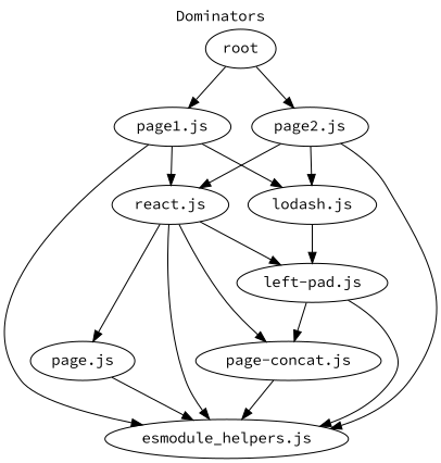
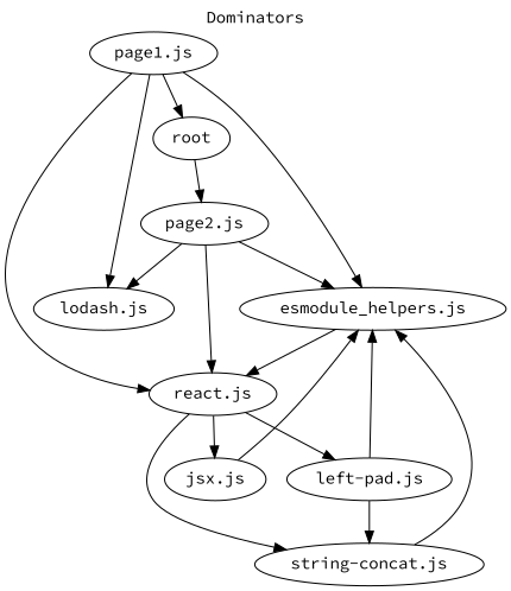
  digraph {
    fontname="Source Code Pro"
    label=Dominators
    labelloc=t
    node [fontname="Source Code Pro"]
    edge [fontname="Source Code Pro"]
    root
    "page1.js"
    "page2.js"
    "esmodule_helpers.js"
    "lodash.js"
    "react.js"
    "left-pad.js"
-   "jsx.js" [label="page.js"]
-   "string-concat.js" [label="page-concat.js"]
-   root -> "page1.js"
+   "jsx.js"
+   "string-concat.js"
+   "page1.js" -> root
    root -> "page2.js"
    "page1.js" -> "esmodule_helpers.js"
    "page1.js" -> "lodash.js"
    "page1.js" -> "react.js"
    "page2.js" -> "esmodule_helpers.js"
    "page2.js" -> "lodash.js"
    "page2.js" -> "react.js"
-   "lodash.js" -> "left-pad.js"
-   "react.js" -> "esmodule_helpers.js"
+   "esmodule_helpers.js" -> "react.js"
    "react.js" -> "left-pad.js"
    "react.js" -> "jsx.js"
    "react.js" -> "string-concat.js"
    "left-pad.js" -> "esmodule_helpers.js"
    "left-pad.js" -> "string-concat.js"
    "jsx.js" -> "esmodule_helpers.js"
    "string-concat.js" -> "esmodule_helpers.js"
  }
